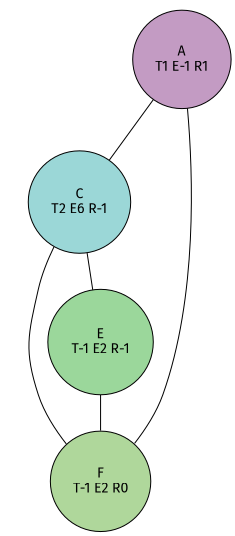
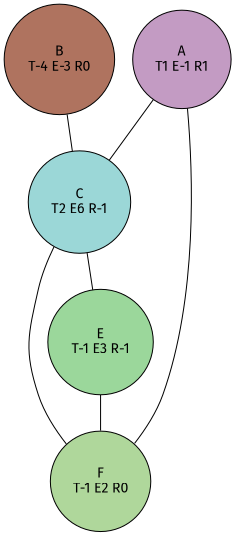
  graph {
    fontname="Fira Sans"
    splines=true
    node [fontname="Fira Sans" shape=circle style=filled]
    edge [fontname="Fira Sans"]
    A [fillcolor="#c39bc3" label="\N\nT1 E-1 R1"]
    C [fillcolor="#9bd7d7" label="\N\nT2 E6 R-1"]
    F [fillcolor="#afd79b" label="\N\nT-1 E2 R0"]
-   E [fillcolor="#9bd79b" label="\N\nT-1 E2 R-1"]
+   B [fillcolor="#af735f" label="\N\nT-4 E-3 R0"]
+   E [fillcolor="#9bd79b" label="\N\nT-1 E3 R-1"]
    A -- C
    A -- F
    C -- F
    C -- E
+   B -- C
    E -- F
  }
